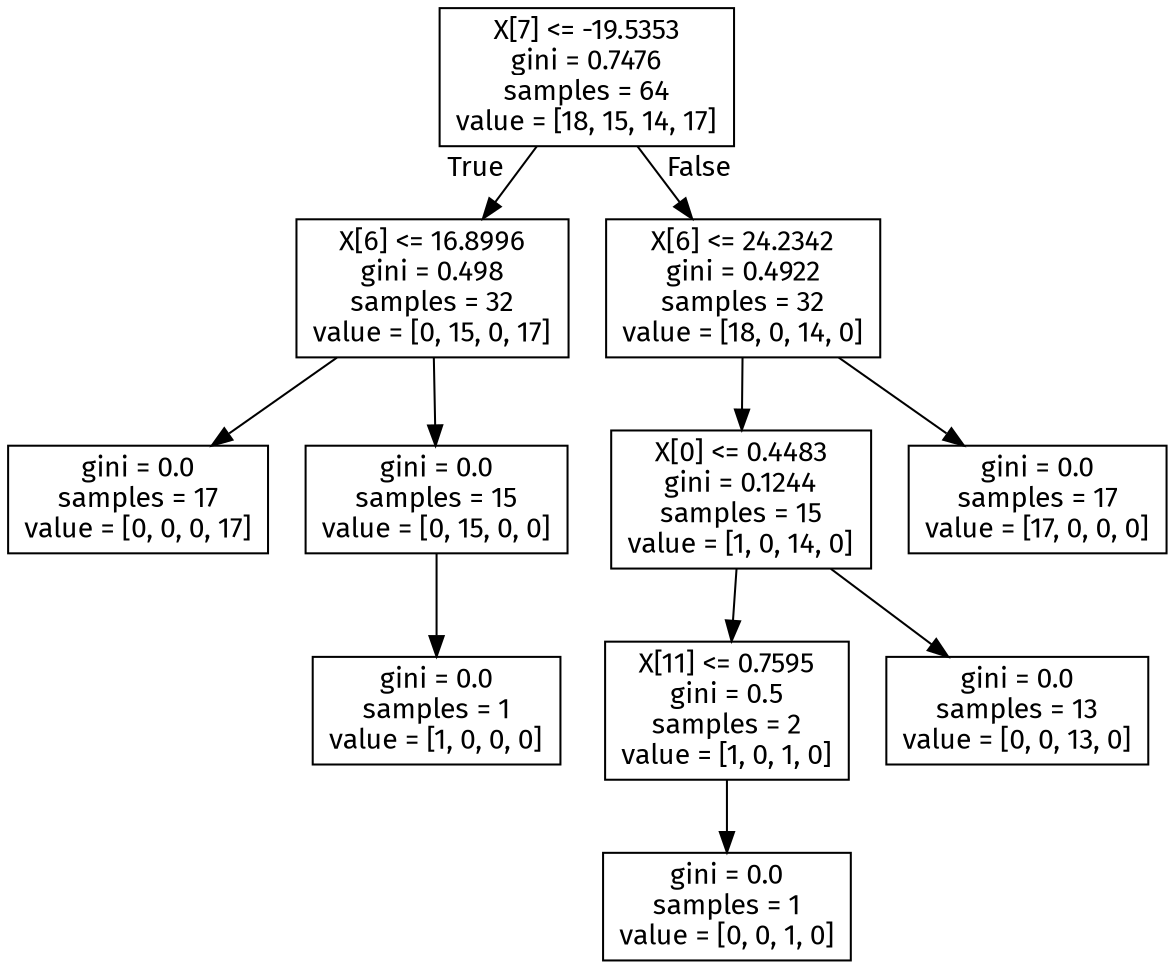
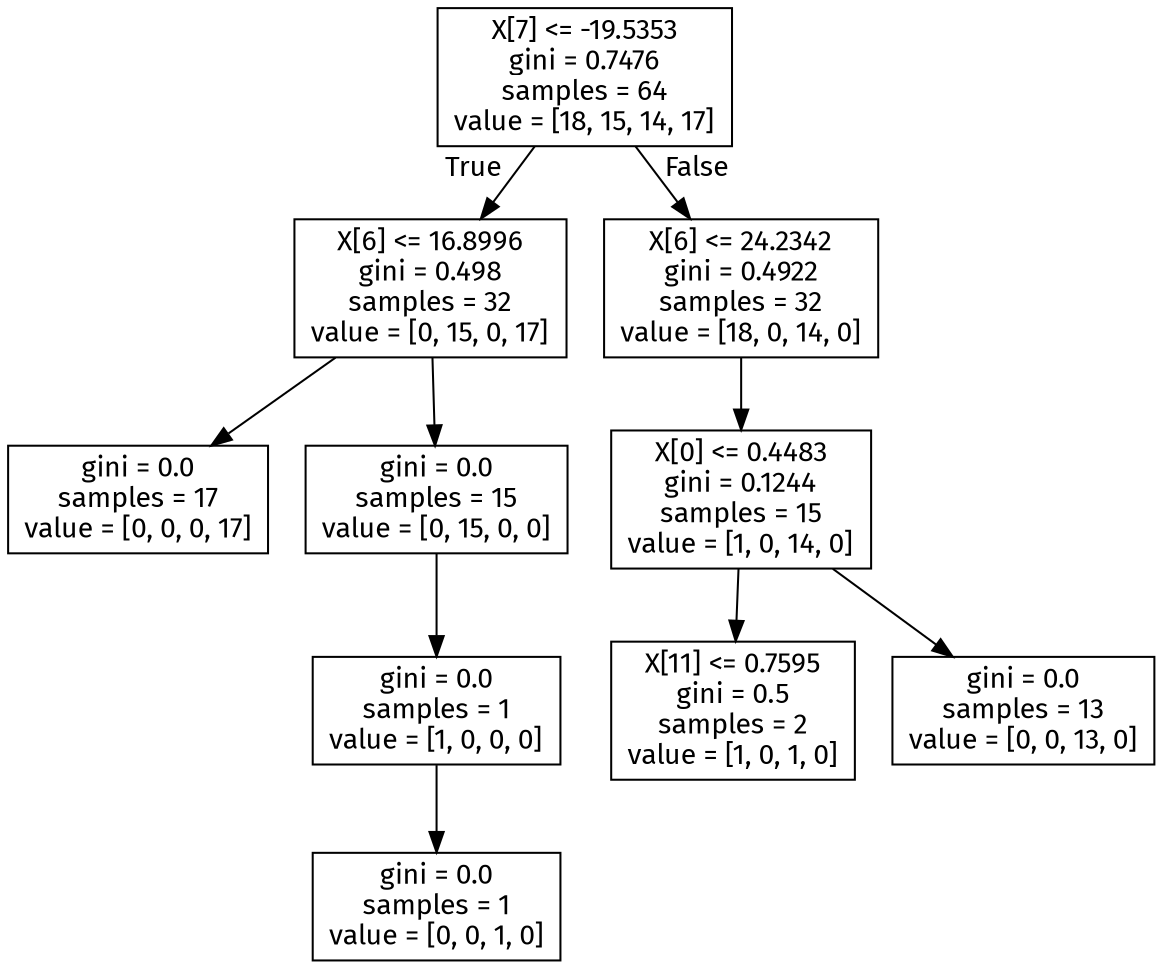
  digraph {
    fontname="Fira Sans"
    node [fontname="Fira Sans" shape=box]
    edge [fontname="Fira Sans"]
    n1 [label="X[7] <= -19.5353\ngini = 0.7476\nsamples = 64\nvalue = [18, 15, 14, 17]"]
    n2 [label="X[6] <= 16.8996\ngini = 0.498\nsamples = 32\nvalue = [0, 15, 0, 17]"]
    n3 [label="X[6] <= 24.2342\ngini = 0.4922\nsamples = 32\nvalue = [18, 0, 14, 0]"]
    n4 [label="gini = 0.0\nsamples = 17\nvalue = [0, 0, 0, 17]"]
    n5 [label="gini = 0.0\nsamples = 15\nvalue = [0, 15, 0, 0]"]
    n6 [label="X[0] <= 0.4483\ngini = 0.1244\nsamples = 15\nvalue = [1, 0, 14, 0]"]
-   n7 [label="gini = 0.0\nsamples = 17\nvalue = [17, 0, 0, 0]"]
    n8 [label="gini = 0.0\nsamples = 1\nvalue = [1, 0, 0, 0]"]
    n9 [label="X[11] <= 0.7595\ngini = 0.5\nsamples = 2\nvalue = [1, 0, 1, 0]"]
    n10 [label="gini = 0.0\nsamples = 13\nvalue = [0, 0, 13, 0]"]
    n11 [label="gini = 0.0\nsamples = 1\nvalue = [0, 0, 1, 0]"]
    n1 -> n2 [headlabel=True labelangle=45 labeldistance=2.5]
    n1 -> n3 [headlabel=False labelangle=-45 labeldistance=2.5]
    n2 -> n4
    n2 -> n5
    n3 -> n6
-   n3 -> n7
    n5 -> n8
    n6 -> n9
    n6 -> n10
-   n9 -> n11
+   n8 -> n11
  }
